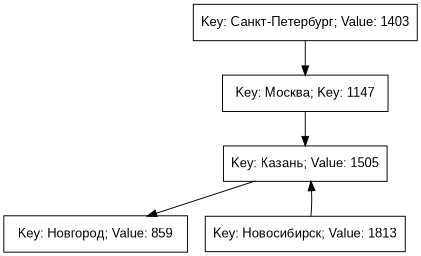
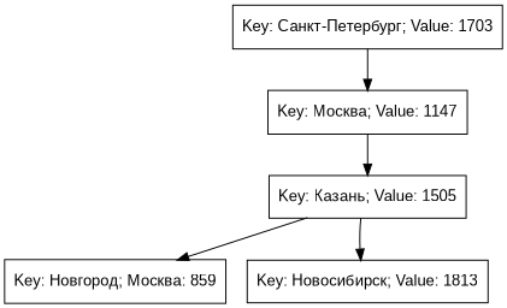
  digraph {
    node [fontname=Arial shape=record]
    n1 [label="Key: Казань; Value: 1505"]
-   n2 [label="Key: Новгород; Value: 859"]
+   n2 [label="Key: Новгород; Москва: 859"]
    n3 [label="Key: Новосибирск; Value: 1813"]
-   n4 [label="Key: Санкт-Петербург; Value: 1403"]
-   n5 [label="Key: Москва; Key: 1147"]
+   n4 [label="Key: Санкт-Петербург; Value: 1703"]
+   n5 [label="Key: Москва; Value: 1147"]
    n1 -> n2
-   n3 -> n1
+   n1 -> n3
    n4 -> n5
    n5 -> n1
  }
